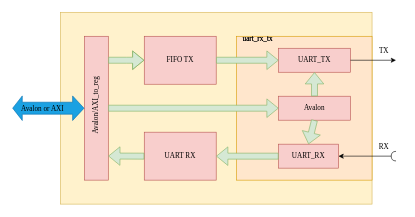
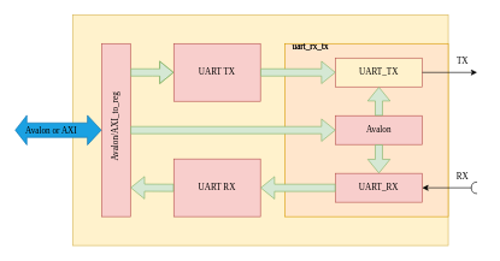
  <mxCell id="0" />
  <mxCell id="1" parent="0" />
  <mxCell id="2" value="" style="rounded=0;whiteSpace=wrap;html=1;fillColor=#fff2cc;strokeColor=#d6b656;" vertex="1" parent="1"><mxGeometry x="100" y="20" width="520" height="320" as="geometry" /></mxCell>
  <mxCell id="3" value="" style="rounded=0;whiteSpace=wrap;html=1;fillColor=#f8cecc;strokeColor=#b85450;" vertex="1" parent="1"><mxGeometry x="140" y="60" width="40" height="240" as="geometry" /></mxCell>
  <mxCell id="4" value="&lt;font&gt;Avalon/AXI_to_reg&lt;/font&gt;" style="text;html=1;strokeColor=none;fillColor=none;align=center;verticalAlign=middle;whiteSpace=wrap;rounded=0;rotation=-90;fontFamily=Times New Roman;" vertex="1" parent="1"><mxGeometry x="130" y="160" width="60" height="30" as="geometry" /></mxCell>
- <mxCell id="5" value="FIFO TX" style="rounded=0;whiteSpace=wrap;html=1;fillColor=#f8cecc;strokeColor=#b85450;fontFamily=Times New Roman;" vertex="1" parent="1"><mxGeometry x="240" y="60" width="120" height="80" as="geometry" /></mxCell>
+ <mxCell id="5" value="UART TX" style="rounded=0;whiteSpace=wrap;html=1;fillColor=#f8cecc;strokeColor=#b85450;fontFamily=Times New Roman;" vertex="1" parent="1"><mxGeometry x="240" y="60" width="120" height="80" as="geometry" /></mxCell>
  <mxCell id="6" value="UART RX" style="rounded=0;whiteSpace=wrap;html=1;fillColor=#f8cecc;strokeColor=#b85450;fontFamily=Times New Roman;" vertex="1" parent="1"><mxGeometry x="240" y="220" width="120" height="80" as="geometry" /></mxCell>
  <mxCell id="7" value="" style="rounded=0;whiteSpace=wrap;html=1;fillColor=#ffe6cc;strokeColor=#d79b00;" vertex="1" parent="1"><mxGeometry x="394" y="60" width="226" height="240" as="geometry" /></mxCell>
- <mxCell id="8" value="UART_TX" style="rounded=0;whiteSpace=wrap;html=1;fillColor=#f8cecc;strokeColor=#b85450;fontFamily=Times New Roman;" vertex="1" parent="1"><mxGeometry x="464" y="80" width="120" height="40" as="geometry" /></mxCell>
- <mxCell id="9" value="UART_RX" style="rounded=0;whiteSpace=wrap;html=1;fillColor=#f8cecc;strokeColor=#b85450;fontFamily=Times New Roman;" vertex="1" parent="1"><mxGeometry x="464" y="240" width="100" height="40" as="geometry" /></mxCell>
+ <mxCell id="8" value="UART_TX" style="rounded=0;whiteSpace=wrap;html=1;fillColor=#fff2cc;strokeColor=#b85450;fontFamily=Times New Roman;" vertex="1" parent="1"><mxGeometry x="464" y="80" width="120" height="40" as="geometry" /></mxCell>
+ <mxCell id="9" value="UART_RX" style="rounded=0;whiteSpace=wrap;html=1;fillColor=#f8cecc;strokeColor=#b85450;fontFamily=Times New Roman;" vertex="1" parent="1"><mxGeometry x="464" y="240" width="120" height="40" as="geometry" /></mxCell>
  <mxCell id="10" value="Avalon" style="rounded=0;whiteSpace=wrap;html=1;fillColor=#f8cecc;strokeColor=#b85450;fontFamily=Times New Roman;" vertex="1" parent="1"><mxGeometry x="464" y="160" width="120" height="40" as="geometry" /></mxCell>
  <mxCell id="11" value="" style="shape=flexArrow;endArrow=classic;html=1;rounded=0;exitX=0.5;exitY=0;exitDx=0;exitDy=0;entryX=0.5;entryY=1;entryDx=0;entryDy=0;fillColor=#d5e8d4;strokeColor=#82b366;" edge="1" parent="1" source="10" target="8"><mxGeometry width="50" height="50" relative="1" as="geometry"><mxPoint x="690" y="140" as="sourcePoint" /><mxPoint x="740" y="90" as="targetPoint" /></mxGeometry></mxCell>
  <mxCell id="12" value="" style="shape=flexArrow;endArrow=classic;html=1;rounded=0;exitX=0.5;exitY=1;exitDx=0;exitDy=0;entryX=0.5;entryY=0;entryDx=0;entryDy=0;fillColor=#d5e8d4;strokeColor=#82b366;" edge="1" parent="1" source="10" target="9"><mxGeometry width="50" height="50" relative="1" as="geometry"><mxPoint x="590" y="230" as="sourcePoint" /><mxPoint x="590" y="190" as="targetPoint" /></mxGeometry></mxCell>
  <mxCell id="13" value="" style="shape=flexArrow;endArrow=classic;html=1;rounded=0;exitX=1;exitY=0.5;exitDx=0;exitDy=0;entryX=0;entryY=0.5;entryDx=0;entryDy=0;fillColor=#d5e8d4;strokeColor=#82b366;" edge="1" parent="1" source="3" target="10"><mxGeometry width="50" height="50" relative="1" as="geometry"><mxPoint x="250" y="210" as="sourcePoint" /><mxPoint x="250" y="170" as="targetPoint" /></mxGeometry></mxCell>
  <mxCell id="14" value="" style="shape=flexArrow;endArrow=classic;html=1;rounded=0;exitX=1;exitY=0.5;exitDx=0;exitDy=0;entryX=0;entryY=0.5;entryDx=0;entryDy=0;fillColor=#d5e8d4;strokeColor=#82b366;" edge="1" parent="1" source="5" target="8"><mxGeometry width="50" height="50" relative="1" as="geometry"><mxPoint x="450" y="0" as="sourcePoint" /><mxPoint x="450" y="-40" as="targetPoint" /></mxGeometry></mxCell>
  <mxCell id="15" value="" style="shape=flexArrow;endArrow=classic;html=1;rounded=0;fillColor=#d5e8d4;strokeColor=#82b366;entryX=1;entryY=0.5;entryDx=0;entryDy=0;exitX=0;exitY=0.5;exitDx=0;exitDy=0;" edge="1" parent="1" source="9" target="6"><mxGeometry width="50" height="50" relative="1" as="geometry"><mxPoint x="470" y="380" as="sourcePoint" /><mxPoint x="484" y="370" as="targetPoint" /></mxGeometry></mxCell>
  <mxCell id="16" value="" style="shape=flexArrow;endArrow=classic;html=1;rounded=0;exitX=0.154;exitY=0.25;exitDx=0;exitDy=0;entryX=0;entryY=0.5;entryDx=0;entryDy=0;fillColor=#d5e8d4;strokeColor=#82b366;exitPerimeter=0;" edge="1" parent="1" source="2" target="5"><mxGeometry width="50" height="50" relative="1" as="geometry"><mxPoint x="210" y="-20" as="sourcePoint" /><mxPoint x="314" y="-20" as="targetPoint" /><Array as="points"><mxPoint x="210" y="100" /></Array></mxGeometry></mxCell>
  <mxCell id="17" value="" style="shape=flexArrow;endArrow=classic;html=1;rounded=0;fillColor=#d5e8d4;strokeColor=#82b366;exitX=0;exitY=0.5;exitDx=0;exitDy=0;" edge="1" parent="1" source="6"><mxGeometry width="50" height="50" relative="1" as="geometry"><mxPoint x="224" y="259.8" as="sourcePoint" /><mxPoint x="180" y="259.8" as="targetPoint" /></mxGeometry></mxCell>
  <mxCell id="18" value="" style="shape=flexArrow;endArrow=classic;startArrow=classic;html=1;rounded=0;entryX=0;entryY=0.5;entryDx=0;entryDy=0;fillColor=#1ba1e2;strokeColor=#006EAF;width=20;startSize=5;" edge="1" parent="1" target="3"><mxGeometry width="100" height="100" relative="1" as="geometry"><mxPoint x="20" y="180" as="sourcePoint" /><mxPoint x="120" y="120" as="targetPoint" /></mxGeometry></mxCell>
  <mxCell id="19" value="Avalon or AXI" style="edgeLabel;html=1;align=center;verticalAlign=middle;resizable=0;points=[];labelBackgroundColor=none;fontFamily=Times New Roman;fontSize=12;" vertex="1" connectable="0" parent="18"><mxGeometry x="-0.178" y="-1" relative="1" as="geometry"><mxPoint as="offset" /></mxGeometry></mxCell>
  <mxCell id="20" value="" style="endArrow=classic;html=1;rounded=0;exitX=1;exitY=0.5;exitDx=0;exitDy=0;" edge="1" parent="1" source="8"><mxGeometry width="50" height="50" relative="1" as="geometry"><mxPoint x="640" y="140" as="sourcePoint" /><mxPoint x="660" y="100" as="targetPoint" /></mxGeometry></mxCell>
  <mxCell id="21" value="" style="endArrow=classic;html=1;rounded=0;entryX=1;entryY=0.5;entryDx=0;entryDy=0;startArrow=halfCircle;startFill=0;" edge="1" parent="1" target="9"><mxGeometry width="50" height="50" relative="1" as="geometry"><mxPoint x="660" y="260" as="sourcePoint" /><mxPoint x="716" y="280" as="targetPoint" /></mxGeometry></mxCell>
  <mxCell id="22" value="TX" style="text;html=1;strokeColor=none;fillColor=none;align=center;verticalAlign=middle;whiteSpace=wrap;rounded=0;fontFamily=Times New Roman;" vertex="1" parent="1"><mxGeometry x="610" y="70" width="60" height="30" as="geometry" /></mxCell>
  <mxCell id="23" value="RX" style="text;html=1;strokeColor=none;fillColor=none;align=center;verticalAlign=middle;whiteSpace=wrap;rounded=0;fontFamily=Times New Roman;" vertex="1" parent="1"><mxGeometry x="610" y="230" width="60" height="30" as="geometry" /></mxCell>
  <mxCell id="24" value="&lt;font&gt;uart_rx_tx&lt;/font&gt;" style="text;html=1;align=center;verticalAlign=middle;resizable=0;points=[];autosize=1;strokeColor=none;fillColor=none;fontFamily=Times New Roman;" vertex="1" parent="1"><mxGeometry x="394" y="50" width="70" height="30" as="geometry" /></mxCell>
  <mxCell id="25" value="&lt;font&gt;uart_rx_tx&lt;/font&gt;" style="text;html=1;align=center;verticalAlign=middle;resizable=0;points=[];autosize=1;strokeColor=none;fillColor=none;fontFamily=Times New Roman;" vertex="1" parent="1"><mxGeometry x="394" y="50" width="70" height="30" as="geometry" /></mxCell>
